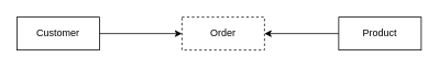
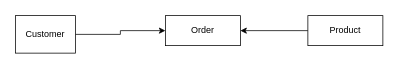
  <mxCell id="0" />
  <mxCell id="1" parent="0" />
  <mxCell id="2" style="edgeStyle=orthogonalEdgeStyle;rounded=0;orthogonalLoop=1;jettySize=auto;html=1;exitX=1;exitY=0.5;exitDx=0;exitDy=0;entryX=0;entryY=0.5;entryDx=0;entryDy=0;" edge="1" parent="1" source="3" target="4"><mxGeometry relative="1" as="geometry" /></mxCell>
- <mxCell id="3" value="Customer" style="whiteSpace=wrap;html=1;align=center;" vertex="1" parent="1"><mxGeometry x="20" y="20" width="100" height="40" as="geometry" /></mxCell>
- <mxCell id="4" value="Order" style="whiteSpace=wrap;html=1;align=center;dashed=1;" vertex="1" parent="1"><mxGeometry x="220" y="20" width="100" height="40" as="geometry" /></mxCell>
+ <mxCell id="3" value="Customer" style="whiteSpace=wrap;html=1;align=center;" vertex="1" parent="1"><mxGeometry x="20" y="20" width="80" height="50" as="geometry" /></mxCell>
+ <mxCell id="4" value="Order" style="whiteSpace=wrap;html=1;align=center;" vertex="1" parent="1"><mxGeometry x="220" y="20" width="100" height="40" as="geometry" /></mxCell>
  <mxCell id="5" style="edgeStyle=orthogonalEdgeStyle;rounded=0;orthogonalLoop=1;jettySize=auto;html=1;exitX=0;exitY=0.5;exitDx=0;exitDy=0;" edge="1" parent="1" source="6" target="4"><mxGeometry relative="1" as="geometry" /></mxCell>
  <mxCell id="6" value="Product" style="whiteSpace=wrap;html=1;align=center;" vertex="1" parent="1"><mxGeometry x="410" y="20" width="100" height="40" as="geometry" /></mxCell>
